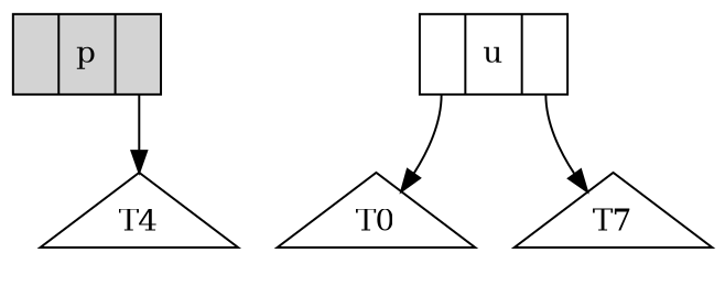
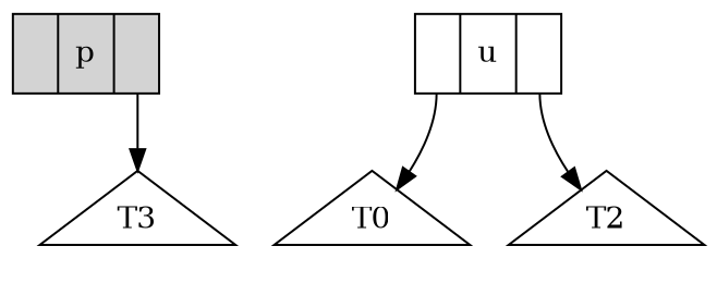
  digraph {
    node [shape=triangle]
    edge [tailport=f2]
    n1 [label="<f0> | <f1> p | <f2> " shape=record style=filled]
    n2 [label="<f0> | <f1> u | <f2> " shape=record]
    n3 [label=T0]
-   T2 [label=T7]
-   T3 [label=T4]
+   T2
+   T3
    subgraph sub_1 {
      n1
      n2
    }
    subgraph sub_2 {
      n3
      T2
      T3
    }
    n1 -> T3
    n2 -> n3 [tailport=f0]
    n2 -> T2
  }
